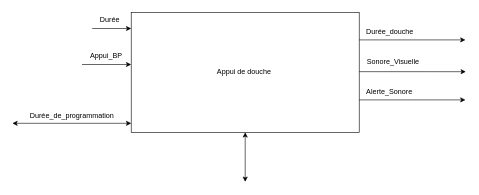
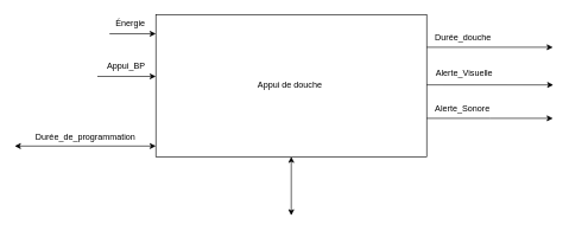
  <mxCell id="0" />
  <mxCell id="1" parent="0" />
  <mxCell id="2" value="Appui de douche&amp;nbsp;" style="rounded=0;whiteSpace=wrap;html=1;" vertex="1" parent="1"><mxGeometry x="218" y="20" width="380" height="200" as="geometry" /></mxCell>
  <mxCell id="3" value="" style="endArrow=classic;html=1;rounded=0;labelBackgroundColor=none;fontColor=default;" edge="1" parent="1"><mxGeometry width="50" height="50" relative="1" as="geometry"><mxPoint x="153" y="47" as="sourcePoint" /><mxPoint x="218" y="47" as="targetPoint" /></mxGeometry></mxCell>
- <mxCell id="4" value="Durée" style="text;html=1;align=center;verticalAlign=middle;resizable=0;points=[];autosize=1;strokeColor=none;fillColor=none;labelBackgroundColor=none;" vertex="1" parent="1"><mxGeometry x="152.5" y="20" width="59" height="26" as="geometry" /></mxCell>
+ <mxCell id="4" value="Énergie" style="text;html=1;align=center;verticalAlign=middle;resizable=0;points=[];autosize=1;strokeColor=none;fillColor=none;labelBackgroundColor=none;" vertex="1" parent="1"><mxGeometry x="152.5" y="20" width="59" height="26" as="geometry" /></mxCell>
  <mxCell id="5" value="" style="endArrow=classic;startArrow=classic;html=1;rounded=0;entryX=1.006;entryY=1.077;entryDx=0;entryDy=0;entryPerimeter=0;labelBackgroundColor=none;fontColor=default;" edge="1" parent="1"><mxGeometry width="50" height="50" relative="1" as="geometry"><mxPoint x="20.01" y="205" as="sourcePoint" /><mxPoint x="218" y="205.002" as="targetPoint" /></mxGeometry></mxCell>
  <mxCell id="6" value="Durée_de_programmation" style="text;html=1;align=center;verticalAlign=middle;resizable=0;points=[];autosize=1;strokeColor=none;fillColor=none;labelBackgroundColor=none;" vertex="1" parent="1"><mxGeometry x="32.01" y="179" width="173" height="26" as="geometry" /></mxCell>
  <mxCell id="7" value="" style="endArrow=classic;html=1;rounded=0;labelBackgroundColor=none;fontColor=default;" edge="1" parent="1"><mxGeometry width="50" height="50" relative="1" as="geometry"><mxPoint x="136" y="107" as="sourcePoint" /><mxPoint x="218" y="107" as="targetPoint" /></mxGeometry></mxCell>
  <mxCell id="8" value="Appui_BP" style="text;html=1;align=center;verticalAlign=middle;resizable=0;points=[];autosize=1;strokeColor=none;fillColor=none;labelBackgroundColor=none;" vertex="1" parent="1"><mxGeometry x="140" y="80" width="71" height="26" as="geometry" /></mxCell>
  <mxCell id="9" value="" style="endArrow=classic;html=1;rounded=0;exitX=1;exitY=0.5;exitDx=0;exitDy=0;labelBackgroundColor=none;fontColor=default;" edge="1" parent="1"><mxGeometry width="50" height="50" relative="1" as="geometry"><mxPoint x="598" y="66" as="sourcePoint" /><mxPoint x="775" y="66" as="targetPoint" /></mxGeometry></mxCell>
  <mxCell id="10" value="Durée_douche" style="text;html=1;align=left;verticalAlign=middle;resizable=0;points=[];autosize=1;strokeColor=none;fillColor=none;labelBackgroundColor=none;" vertex="1" parent="1"><mxGeometry x="608" y="40" width="97" height="26" as="geometry" /></mxCell>
  <mxCell id="11" value="" style="endArrow=classic;html=1;rounded=0;exitX=0.986;exitY=0.221;exitDx=0;exitDy=0;labelBackgroundColor=none;fontColor=default;exitPerimeter=0;" edge="1" parent="1"><mxGeometry width="50" height="50" relative="1" as="geometry"><mxPoint x="598" y="118.929" as="sourcePoint" /><mxPoint x="775.68" y="119" as="targetPoint" /></mxGeometry></mxCell>
- <mxCell id="12" value="Sonore_Visuelle" style="text;html=1;align=left;verticalAlign=middle;resizable=0;points=[];autosize=1;strokeColor=none;fillColor=none;labelBackgroundColor=none;" vertex="1" parent="1"><mxGeometry x="608.68" y="90" width="98" height="26" as="geometry" /></mxCell>
+ <mxCell id="12" value="Alerte_Visuelle" style="text;html=1;align=left;verticalAlign=middle;resizable=0;points=[];autosize=1;strokeColor=none;fillColor=none;labelBackgroundColor=none;" vertex="1" parent="1"><mxGeometry x="608.68" y="90" width="98" height="26" as="geometry" /></mxCell>
  <mxCell id="13" value="" style="endArrow=classic;html=1;rounded=0;exitX=1;exitY=0.5;exitDx=0;exitDy=0;labelBackgroundColor=none;fontColor=default;" edge="1" parent="1"><mxGeometry width="50" height="50" relative="1" as="geometry"><mxPoint x="598" y="166" as="sourcePoint" /><mxPoint x="775" y="166" as="targetPoint" /><Array as="points"><mxPoint x="687" y="166" /></Array></mxGeometry></mxCell>
  <mxCell id="14" value="Alerte_Sonore" style="text;html=1;align=left;verticalAlign=middle;resizable=0;points=[];autosize=1;strokeColor=none;fillColor=none;labelBackgroundColor=none;" vertex="1" parent="1"><mxGeometry x="608" y="140" width="95" height="26" as="geometry" /></mxCell>
  <mxCell id="15" value="" style="endArrow=classic;startArrow=classic;html=1;rounded=0;" edge="1" parent="1"><mxGeometry width="50" height="50" relative="1" as="geometry"><mxPoint x="408" y="302.5" as="sourcePoint" /><mxPoint x="408" y="220" as="targetPoint" /></mxGeometry></mxCell>
